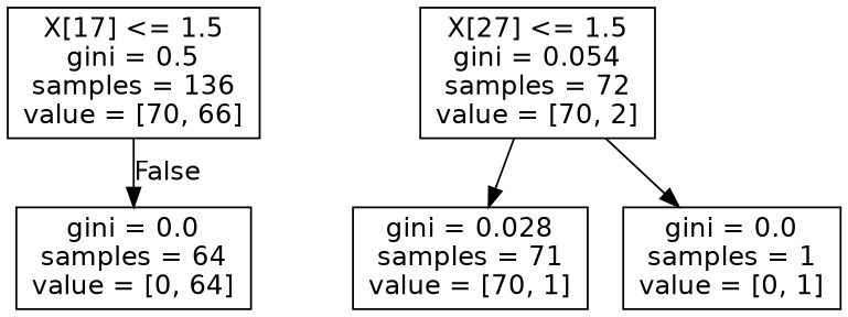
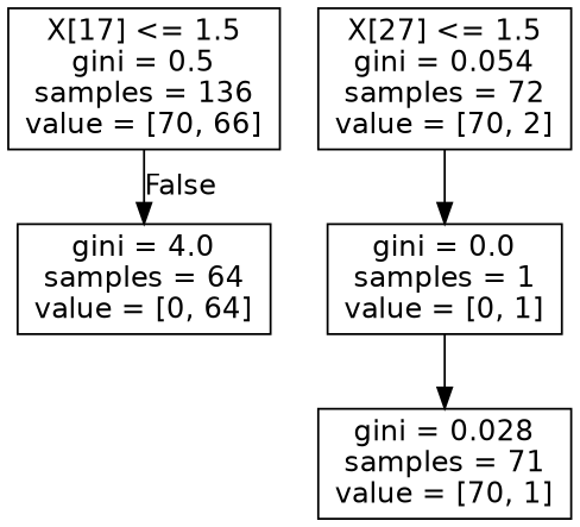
  digraph {
    node [fontname=helvetica shape=box]
    edge [fontname=helvetica]
    n1 [label="X[17] <= 1.5\ngini = 0.5\nsamples = 136\nvalue = [70, 66]"]
-   n2 [label="gini = 0.0\nsamples = 64\nvalue = [0, 64]"]
+   n2 [label="gini = 4.0\nsamples = 64\nvalue = [0, 64]"]
    n3 [label="X[27] <= 1.5\ngini = 0.054\nsamples = 72\nvalue = [70, 2]"]
    n4 [label="gini = 0.028\nsamples = 71\nvalue = [70, 1]"]
    n5 [label="gini = 0.0\nsamples = 1\nvalue = [0, 1]"]
    n1 -> n2 [headlabel=False labelangle=-45 labeldistance=2.5]
-   n3 -> n4
+   n5 -> n4
    n3 -> n5
  }
